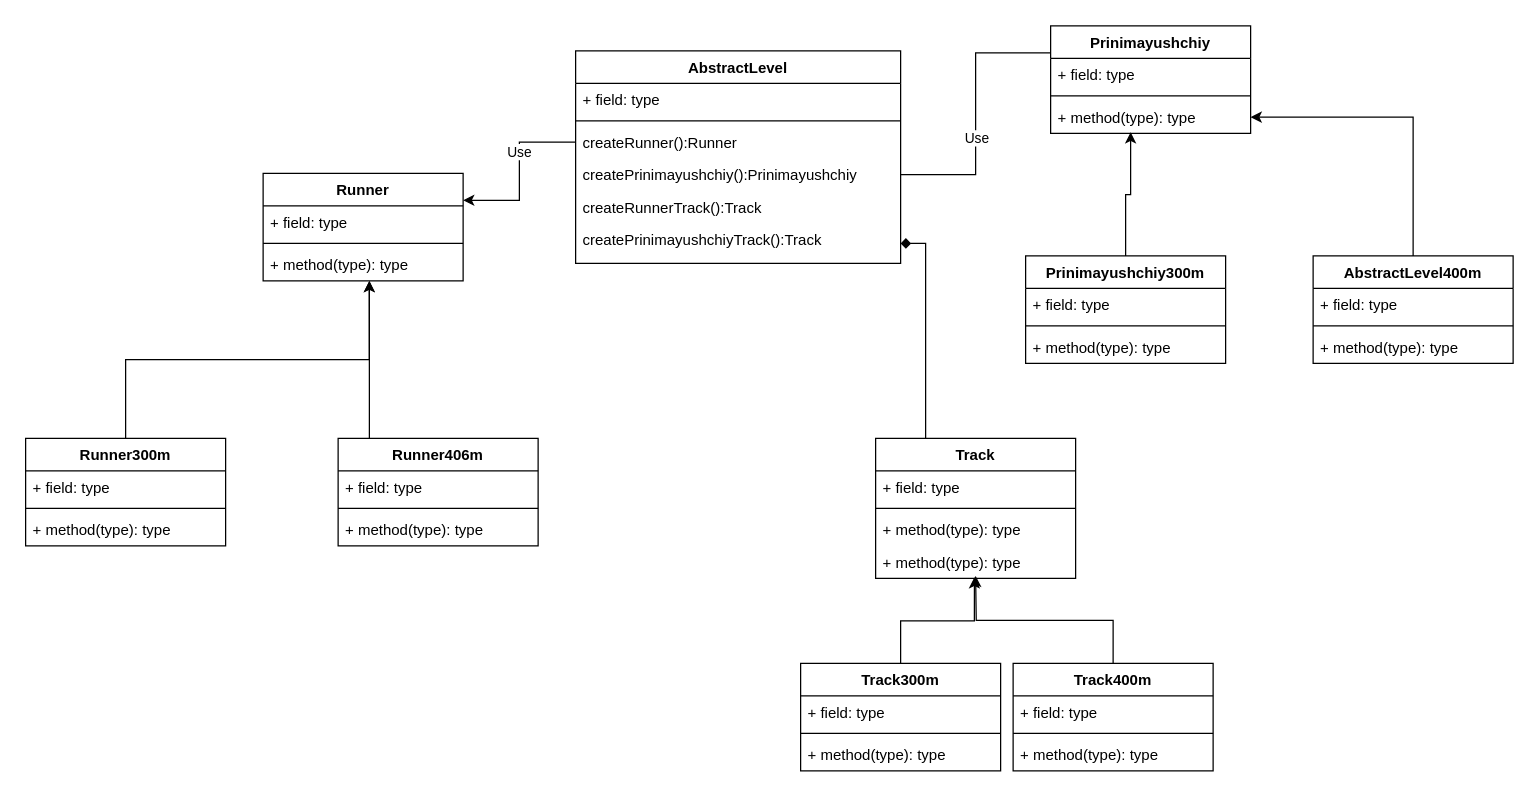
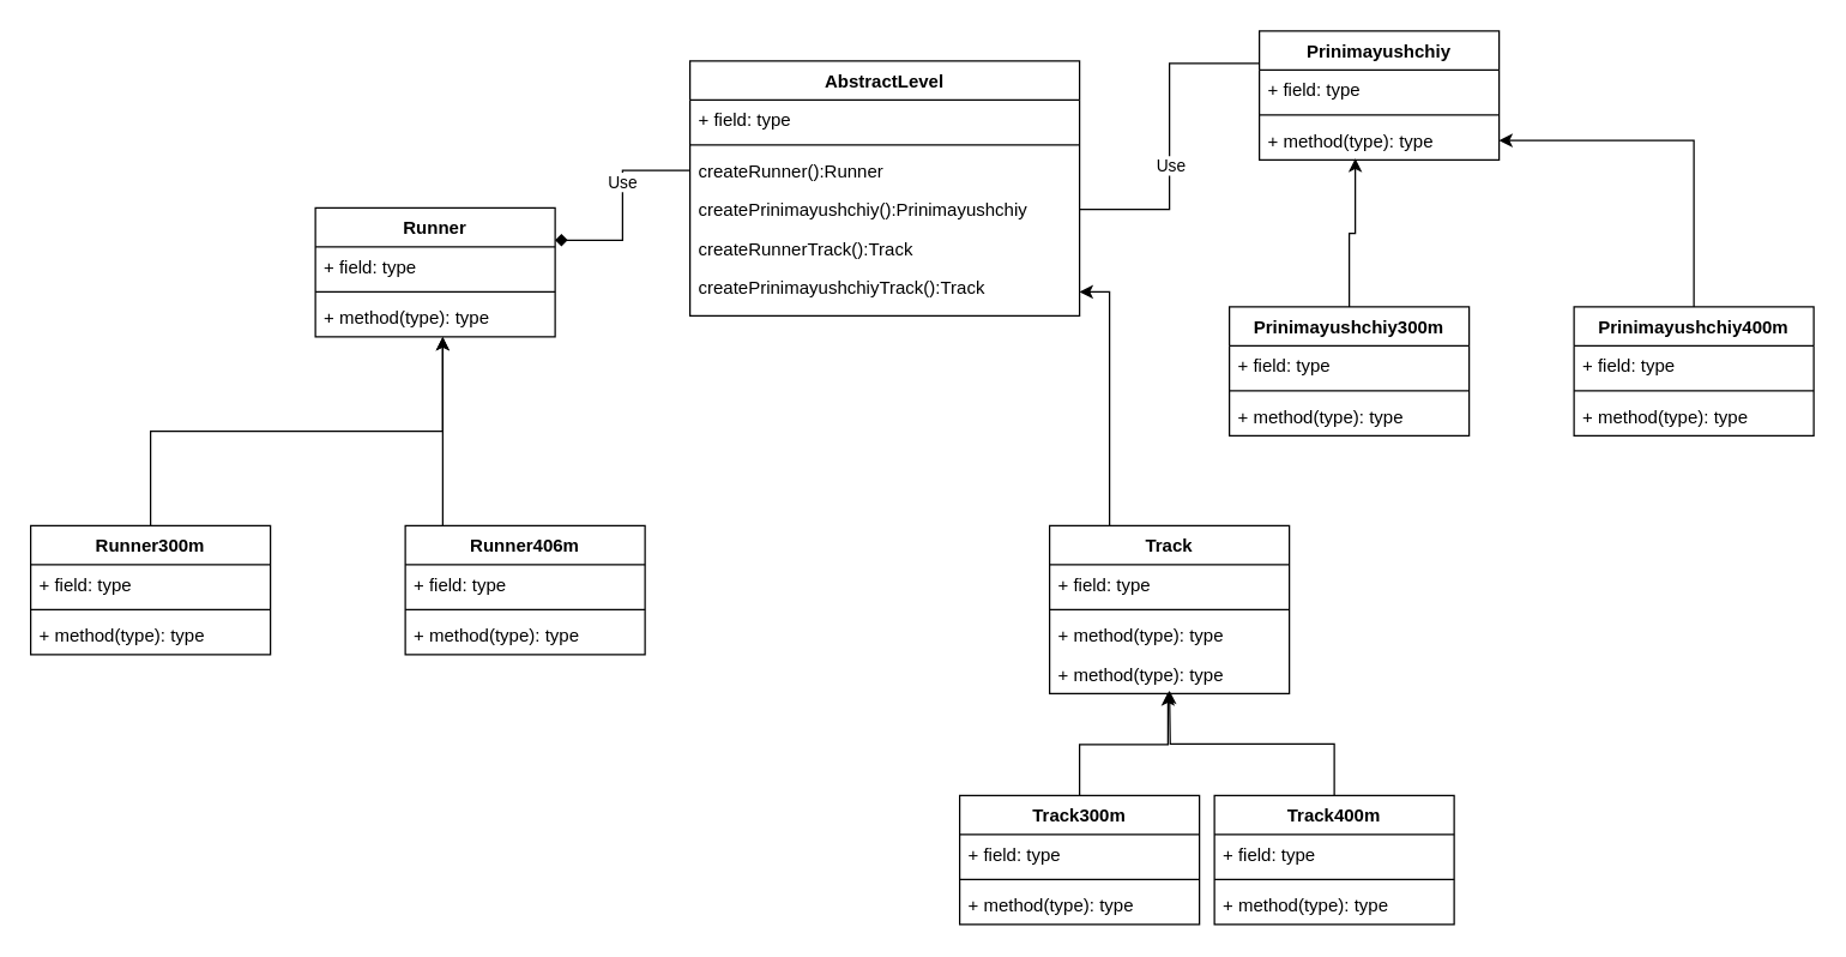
  <mxCell id="0" />
  <mxCell id="1" parent="0" />
  <mxCell id="2" value="Runner" style="swimlane;fontStyle=1;align=center;verticalAlign=top;childLayout=stackLayout;horizontal=1;startSize=26;horizontalStack=0;resizeParent=1;resizeParentMax=0;resizeLast=0;collapsible=1;marginBottom=0;" parent="1" vertex="1"><mxGeometry x="210" y="138" width="160" height="86" as="geometry" /></mxCell>
  <mxCell id="3" value="+ field: type" style="text;strokeColor=none;fillColor=none;align=left;verticalAlign=top;spacingLeft=4;spacingRight=4;overflow=hidden;rotatable=0;points=[[0,0.5],[1,0.5]];portConstraint=eastwest;" parent="2" vertex="1"><mxGeometry y="26" width="160" height="26" as="geometry" /></mxCell>
  <mxCell id="4" value="" style="line;strokeWidth=1;fillColor=none;align=left;verticalAlign=middle;spacingTop=-1;spacingLeft=3;spacingRight=3;rotatable=0;labelPosition=right;points=[];portConstraint=eastwest;strokeColor=inherit;" parent="2" vertex="1"><mxGeometry y="52" width="160" height="8" as="geometry" /></mxCell>
  <mxCell id="5" value="+ method(type): type" style="text;strokeColor=none;fillColor=none;align=left;verticalAlign=top;spacingLeft=4;spacingRight=4;overflow=hidden;rotatable=0;points=[[0,0.5],[1,0.5]];portConstraint=eastwest;" parent="2" vertex="1"><mxGeometry y="60" width="160" height="26" as="geometry" /></mxCell>
  <mxCell id="6" value="Prinimayushchiy" style="swimlane;fontStyle=1;align=center;verticalAlign=top;childLayout=stackLayout;horizontal=1;startSize=26;horizontalStack=0;resizeParent=1;resizeParentMax=0;resizeLast=0;collapsible=1;marginBottom=0;" parent="1" vertex="1"><mxGeometry x="840" y="20" width="160" height="86" as="geometry" /></mxCell>
  <mxCell id="7" value="+ field: type" style="text;strokeColor=none;fillColor=none;align=left;verticalAlign=top;spacingLeft=4;spacingRight=4;overflow=hidden;rotatable=0;points=[[0,0.5],[1,0.5]];portConstraint=eastwest;" parent="6" vertex="1"><mxGeometry y="26" width="160" height="26" as="geometry" /></mxCell>
  <mxCell id="8" value="" style="line;strokeWidth=1;fillColor=none;align=left;verticalAlign=middle;spacingTop=-1;spacingLeft=3;spacingRight=3;rotatable=0;labelPosition=right;points=[];portConstraint=eastwest;strokeColor=inherit;" parent="6" vertex="1"><mxGeometry y="52" width="160" height="8" as="geometry" /></mxCell>
  <mxCell id="9" value="+ method(type): type" style="text;strokeColor=none;fillColor=none;align=left;verticalAlign=top;spacingLeft=4;spacingRight=4;overflow=hidden;rotatable=0;points=[[0,0.5],[1,0.5]];portConstraint=eastwest;" parent="6" vertex="1"><mxGeometry y="60" width="160" height="26" as="geometry" /></mxCell>
- <mxCell id="10" style="edgeStyle=orthogonalEdgeStyle;rounded=0;orthogonalLoop=1;jettySize=auto;html=1;exitX=0.25;exitY=0;exitDx=0;exitDy=0;entryX=1;entryY=0.5;entryDx=0;entryDy=0;endArrow=diamond;" parent="1" source="11" target="22" edge="1"><mxGeometry relative="1" as="geometry" /></mxCell>
+ <mxCell id="10" style="edgeStyle=orthogonalEdgeStyle;rounded=0;orthogonalLoop=1;jettySize=auto;html=1;exitX=0.25;exitY=0;exitDx=0;exitDy=0;entryX=1;entryY=0.5;entryDx=0;entryDy=0;" parent="1" source="11" target="22" edge="1"><mxGeometry relative="1" as="geometry" /></mxCell>
  <mxCell id="11" value="Track" style="swimlane;fontStyle=1;align=center;verticalAlign=top;childLayout=stackLayout;horizontal=1;startSize=26;horizontalStack=0;resizeParent=1;resizeParentMax=0;resizeLast=0;collapsible=1;marginBottom=0;" parent="1" vertex="1"><mxGeometry x="700" y="350" width="160" height="112" as="geometry" /></mxCell>
  <mxCell id="12" value="+ field: type" style="text;strokeColor=none;fillColor=none;align=left;verticalAlign=top;spacingLeft=4;spacingRight=4;overflow=hidden;rotatable=0;points=[[0,0.5],[1,0.5]];portConstraint=eastwest;" parent="11" vertex="1"><mxGeometry y="26" width="160" height="26" as="geometry" /></mxCell>
  <mxCell id="13" value="" style="line;strokeWidth=1;fillColor=none;align=left;verticalAlign=middle;spacingTop=-1;spacingLeft=3;spacingRight=3;rotatable=0;labelPosition=right;points=[];portConstraint=eastwest;strokeColor=inherit;" parent="11" vertex="1"><mxGeometry y="52" width="160" height="8" as="geometry" /></mxCell>
  <mxCell id="14" value="+ method(type): type" style="text;strokeColor=none;fillColor=none;align=left;verticalAlign=top;spacingLeft=4;spacingRight=4;overflow=hidden;rotatable=0;points=[[0,0.5],[1,0.5]];portConstraint=eastwest;" parent="11" vertex="1"><mxGeometry y="60" width="160" height="26" as="geometry" /></mxCell>
  <mxCell id="15" value="+ method(type): type" style="text;strokeColor=none;fillColor=none;align=left;verticalAlign=top;spacingLeft=4;spacingRight=4;overflow=hidden;rotatable=0;points=[[0,0.5],[1,0.5]];portConstraint=eastwest;" parent="11" vertex="1"><mxGeometry y="86" width="160" height="26" as="geometry" /></mxCell>
  <mxCell id="16" value="AbstractLevel" style="swimlane;fontStyle=1;align=center;verticalAlign=top;childLayout=stackLayout;horizontal=1;startSize=26;horizontalStack=0;resizeParent=1;resizeParentMax=0;resizeLast=0;collapsible=1;marginBottom=0;" parent="1" vertex="1"><mxGeometry x="460" y="40" width="260" height="170" as="geometry" /></mxCell>
  <mxCell id="17" value="+ field: type" style="text;strokeColor=none;fillColor=none;align=left;verticalAlign=top;spacingLeft=4;spacingRight=4;overflow=hidden;rotatable=0;points=[[0,0.5],[1,0.5]];portConstraint=eastwest;" parent="16" vertex="1"><mxGeometry y="26" width="260" height="26" as="geometry" /></mxCell>
  <mxCell id="18" value="" style="line;strokeWidth=1;fillColor=none;align=left;verticalAlign=middle;spacingTop=-1;spacingLeft=3;spacingRight=3;rotatable=0;labelPosition=right;points=[];portConstraint=eastwest;strokeColor=inherit;" parent="16" vertex="1"><mxGeometry y="52" width="260" height="8" as="geometry" /></mxCell>
  <mxCell id="19" value="createRunner():Runner" style="text;strokeColor=none;fillColor=none;align=left;verticalAlign=top;spacingLeft=4;spacingRight=4;overflow=hidden;rotatable=0;points=[[0,0.5],[1,0.5]];portConstraint=eastwest;" parent="16" vertex="1"><mxGeometry y="60" width="260" height="26" as="geometry" /></mxCell>
  <mxCell id="20" value="createPrinimayushchiy():Prinimayushchiy" style="text;strokeColor=none;fillColor=none;align=left;verticalAlign=top;spacingLeft=4;spacingRight=4;overflow=hidden;rotatable=0;points=[[0,0.5],[1,0.5]];portConstraint=eastwest;" parent="16" vertex="1"><mxGeometry y="86" width="260" height="26" as="geometry" /></mxCell>
  <mxCell id="21" value="createRunnerTrack():Track" style="text;strokeColor=none;fillColor=none;align=left;verticalAlign=top;spacingLeft=4;spacingRight=4;overflow=hidden;rotatable=0;points=[[0,0.5],[1,0.5]];portConstraint=eastwest;" parent="16" vertex="1"><mxGeometry y="112" width="260" height="26" as="geometry" /></mxCell>
  <mxCell id="22" value="createPrinimayushchiyTrack():Track&#10;" style="text;strokeColor=none;fillColor=none;align=left;verticalAlign=top;spacingLeft=4;spacingRight=4;overflow=hidden;rotatable=0;points=[[0,0.5],[1,0.5]];portConstraint=eastwest;" parent="16" vertex="1"><mxGeometry y="138" width="260" height="32" as="geometry" /></mxCell>
- <mxCell id="23" style="edgeStyle=orthogonalEdgeStyle;rounded=0;orthogonalLoop=1;jettySize=auto;html=1;exitX=0;exitY=0.5;exitDx=0;exitDy=0;entryX=1;entryY=0.25;entryDx=0;entryDy=0;" parent="1" source="19" target="2" edge="1"><mxGeometry relative="1" as="geometry" /></mxCell>
+ <mxCell id="23" style="edgeStyle=orthogonalEdgeStyle;rounded=0;orthogonalLoop=1;jettySize=auto;html=1;exitX=0;exitY=0.5;exitDx=0;exitDy=0;entryX=1;entryY=0.25;entryDx=0;entryDy=0;endArrow=diamond;" parent="1" source="19" target="2" edge="1"><mxGeometry relative="1" as="geometry" /></mxCell>
  <mxCell id="24" value="Use" style="edgeLabel;html=1;align=center;verticalAlign=middle;resizable=0;points=[];" parent="23" vertex="1" connectable="0"><mxGeometry x="-0.231" y="-1" relative="1" as="geometry"><mxPoint as="offset" /></mxGeometry></mxCell>
  <mxCell id="25" style="edgeStyle=orthogonalEdgeStyle;rounded=0;orthogonalLoop=1;jettySize=auto;html=1;exitX=1;exitY=0.5;exitDx=0;exitDy=0;entryX=0;entryY=0.25;entryDx=0;entryDy=0;endArrow=none;" parent="1" source="20" target="6" edge="1"><mxGeometry relative="1" as="geometry" /></mxCell>
  <mxCell id="26" value="Use" style="edgeLabel;html=1;align=center;verticalAlign=middle;resizable=0;points=[];" parent="25" vertex="1" connectable="0"><mxGeometry x="-0.169" relative="1" as="geometry"><mxPoint as="offset" /></mxGeometry></mxCell>
  <mxCell id="27" style="edgeStyle=orthogonalEdgeStyle;rounded=0;orthogonalLoop=1;jettySize=auto;html=1;exitX=0.5;exitY=0;exitDx=0;exitDy=0;entryX=0.531;entryY=1;entryDx=0;entryDy=0;entryPerimeter=0;" parent="1" source="28" target="5" edge="1"><mxGeometry relative="1" as="geometry" /></mxCell>
  <mxCell id="28" value="Runner300m" style="swimlane;fontStyle=1;align=center;verticalAlign=top;childLayout=stackLayout;horizontal=1;startSize=26;horizontalStack=0;resizeParent=1;resizeParentMax=0;resizeLast=0;collapsible=1;marginBottom=0;" parent="1" vertex="1"><mxGeometry x="20" y="350" width="160" height="86" as="geometry" /></mxCell>
  <mxCell id="29" value="+ field: type" style="text;strokeColor=none;fillColor=none;align=left;verticalAlign=top;spacingLeft=4;spacingRight=4;overflow=hidden;rotatable=0;points=[[0,0.5],[1,0.5]];portConstraint=eastwest;" parent="28" vertex="1"><mxGeometry y="26" width="160" height="26" as="geometry" /></mxCell>
  <mxCell id="30" value="" style="line;strokeWidth=1;fillColor=none;align=left;verticalAlign=middle;spacingTop=-1;spacingLeft=3;spacingRight=3;rotatable=0;labelPosition=right;points=[];portConstraint=eastwest;strokeColor=inherit;" parent="28" vertex="1"><mxGeometry y="52" width="160" height="8" as="geometry" /></mxCell>
  <mxCell id="31" value="+ method(type): type" style="text;strokeColor=none;fillColor=none;align=left;verticalAlign=top;spacingLeft=4;spacingRight=4;overflow=hidden;rotatable=0;points=[[0,0.5],[1,0.5]];portConstraint=eastwest;" parent="28" vertex="1"><mxGeometry y="60" width="160" height="26" as="geometry" /></mxCell>
  <mxCell id="32" style="edgeStyle=orthogonalEdgeStyle;rounded=0;orthogonalLoop=1;jettySize=auto;html=1;entryX=0.531;entryY=1;entryDx=0;entryDy=0;entryPerimeter=0;" parent="1" source="33" target="5" edge="1"><mxGeometry relative="1" as="geometry"><Array as="points"><mxPoint x="295" y="310" /><mxPoint x="295" y="310" /></Array></mxGeometry></mxCell>
  <mxCell id="33" value="Runner406m" style="swimlane;fontStyle=1;align=center;verticalAlign=top;childLayout=stackLayout;horizontal=1;startSize=26;horizontalStack=0;resizeParent=1;resizeParentMax=0;resizeLast=0;collapsible=1;marginBottom=0;" parent="1" vertex="1"><mxGeometry x="270" y="350" width="160" height="86" as="geometry" /></mxCell>
  <mxCell id="34" value="+ field: type" style="text;strokeColor=none;fillColor=none;align=left;verticalAlign=top;spacingLeft=4;spacingRight=4;overflow=hidden;rotatable=0;points=[[0,0.5],[1,0.5]];portConstraint=eastwest;" parent="33" vertex="1"><mxGeometry y="26" width="160" height="26" as="geometry" /></mxCell>
  <mxCell id="35" value="" style="line;strokeWidth=1;fillColor=none;align=left;verticalAlign=middle;spacingTop=-1;spacingLeft=3;spacingRight=3;rotatable=0;labelPosition=right;points=[];portConstraint=eastwest;strokeColor=inherit;" parent="33" vertex="1"><mxGeometry y="52" width="160" height="8" as="geometry" /></mxCell>
  <mxCell id="36" value="+ method(type): type" style="text;strokeColor=none;fillColor=none;align=left;verticalAlign=top;spacingLeft=4;spacingRight=4;overflow=hidden;rotatable=0;points=[[0,0.5],[1,0.5]];portConstraint=eastwest;" parent="33" vertex="1"><mxGeometry y="60" width="160" height="26" as="geometry" /></mxCell>
  <mxCell id="37" style="edgeStyle=orthogonalEdgeStyle;rounded=0;orthogonalLoop=1;jettySize=auto;html=1;exitX=0.5;exitY=0;exitDx=0;exitDy=0;entryX=0.4;entryY=0.962;entryDx=0;entryDy=0;entryPerimeter=0;" parent="1" source="38" target="9" edge="1"><mxGeometry relative="1" as="geometry" /></mxCell>
  <mxCell id="38" value="Prinimayushchiy300m" style="swimlane;fontStyle=1;align=center;verticalAlign=top;childLayout=stackLayout;horizontal=1;startSize=26;horizontalStack=0;resizeParent=1;resizeParentMax=0;resizeLast=0;collapsible=1;marginBottom=0;" parent="1" vertex="1"><mxGeometry x="820" y="204" width="160" height="86" as="geometry" /></mxCell>
  <mxCell id="39" value="+ field: type" style="text;strokeColor=none;fillColor=none;align=left;verticalAlign=top;spacingLeft=4;spacingRight=4;overflow=hidden;rotatable=0;points=[[0,0.5],[1,0.5]];portConstraint=eastwest;" parent="38" vertex="1"><mxGeometry y="26" width="160" height="26" as="geometry" /></mxCell>
  <mxCell id="40" value="" style="line;strokeWidth=1;fillColor=none;align=left;verticalAlign=middle;spacingTop=-1;spacingLeft=3;spacingRight=3;rotatable=0;labelPosition=right;points=[];portConstraint=eastwest;strokeColor=inherit;" parent="38" vertex="1"><mxGeometry y="52" width="160" height="8" as="geometry" /></mxCell>
  <mxCell id="41" value="+ method(type): type" style="text;strokeColor=none;fillColor=none;align=left;verticalAlign=top;spacingLeft=4;spacingRight=4;overflow=hidden;rotatable=0;points=[[0,0.5],[1,0.5]];portConstraint=eastwest;" parent="38" vertex="1"><mxGeometry y="60" width="160" height="26" as="geometry" /></mxCell>
  <mxCell id="42" style="edgeStyle=orthogonalEdgeStyle;rounded=0;orthogonalLoop=1;jettySize=auto;html=1;exitX=0.5;exitY=0;exitDx=0;exitDy=0;entryX=1;entryY=0.5;entryDx=0;entryDy=0;" parent="1" source="43" target="9" edge="1"><mxGeometry relative="1" as="geometry" /></mxCell>
- <mxCell id="43" value="AbstractLevel400m" style="swimlane;fontStyle=1;align=center;verticalAlign=top;childLayout=stackLayout;horizontal=1;startSize=26;horizontalStack=0;resizeParent=1;resizeParentMax=0;resizeLast=0;collapsible=1;marginBottom=0;" parent="1" vertex="1"><mxGeometry x="1050" y="204" width="160" height="86" as="geometry" /></mxCell>
+ <mxCell id="43" value="Prinimayushchiy400m" style="swimlane;fontStyle=1;align=center;verticalAlign=top;childLayout=stackLayout;horizontal=1;startSize=26;horizontalStack=0;resizeParent=1;resizeParentMax=0;resizeLast=0;collapsible=1;marginBottom=0;" parent="1" vertex="1"><mxGeometry x="1050" y="204" width="160" height="86" as="geometry" /></mxCell>
  <mxCell id="44" value="+ field: type" style="text;strokeColor=none;fillColor=none;align=left;verticalAlign=top;spacingLeft=4;spacingRight=4;overflow=hidden;rotatable=0;points=[[0,0.5],[1,0.5]];portConstraint=eastwest;" parent="43" vertex="1"><mxGeometry y="26" width="160" height="26" as="geometry" /></mxCell>
  <mxCell id="45" value="" style="line;strokeWidth=1;fillColor=none;align=left;verticalAlign=middle;spacingTop=-1;spacingLeft=3;spacingRight=3;rotatable=0;labelPosition=right;points=[];portConstraint=eastwest;strokeColor=inherit;" parent="43" vertex="1"><mxGeometry y="52" width="160" height="8" as="geometry" /></mxCell>
  <mxCell id="46" value="+ method(type): type" style="text;strokeColor=none;fillColor=none;align=left;verticalAlign=top;spacingLeft=4;spacingRight=4;overflow=hidden;rotatable=0;points=[[0,0.5],[1,0.5]];portConstraint=eastwest;" parent="43" vertex="1"><mxGeometry y="60" width="160" height="26" as="geometry" /></mxCell>
  <mxCell id="47" style="edgeStyle=orthogonalEdgeStyle;rounded=0;orthogonalLoop=1;jettySize=auto;html=1;exitX=0.5;exitY=0;exitDx=0;exitDy=0;entryX=0.494;entryY=0.962;entryDx=0;entryDy=0;entryPerimeter=0;" parent="1" source="48" target="15" edge="1"><mxGeometry relative="1" as="geometry" /></mxCell>
  <mxCell id="48" value="Track300m" style="swimlane;fontStyle=1;align=center;verticalAlign=top;childLayout=stackLayout;horizontal=1;startSize=26;horizontalStack=0;resizeParent=1;resizeParentMax=0;resizeLast=0;collapsible=1;marginBottom=0;" parent="1" vertex="1"><mxGeometry x="640" y="530" width="160" height="86" as="geometry" /></mxCell>
  <mxCell id="49" value="+ field: type" style="text;strokeColor=none;fillColor=none;align=left;verticalAlign=top;spacingLeft=4;spacingRight=4;overflow=hidden;rotatable=0;points=[[0,0.5],[1,0.5]];portConstraint=eastwest;" parent="48" vertex="1"><mxGeometry y="26" width="160" height="26" as="geometry" /></mxCell>
  <mxCell id="50" value="" style="line;strokeWidth=1;fillColor=none;align=left;verticalAlign=middle;spacingTop=-1;spacingLeft=3;spacingRight=3;rotatable=0;labelPosition=right;points=[];portConstraint=eastwest;strokeColor=inherit;" parent="48" vertex="1"><mxGeometry y="52" width="160" height="8" as="geometry" /></mxCell>
  <mxCell id="51" value="+ method(type): type" style="text;strokeColor=none;fillColor=none;align=left;verticalAlign=top;spacingLeft=4;spacingRight=4;overflow=hidden;rotatable=0;points=[[0,0.5],[1,0.5]];portConstraint=eastwest;" parent="48" vertex="1"><mxGeometry y="60" width="160" height="26" as="geometry" /></mxCell>
  <mxCell id="52" style="edgeStyle=orthogonalEdgeStyle;rounded=0;orthogonalLoop=1;jettySize=auto;html=1;exitX=0.5;exitY=0;exitDx=0;exitDy=0;" parent="1" source="53" edge="1"><mxGeometry relative="1" as="geometry"><mxPoint x="780" y="460" as="targetPoint" /></mxGeometry></mxCell>
  <mxCell id="53" value="Track400m" style="swimlane;fontStyle=1;align=center;verticalAlign=top;childLayout=stackLayout;horizontal=1;startSize=26;horizontalStack=0;resizeParent=1;resizeParentMax=0;resizeLast=0;collapsible=1;marginBottom=0;" parent="1" vertex="1"><mxGeometry x="810" y="530" width="160" height="86" as="geometry" /></mxCell>
  <mxCell id="54" value="+ field: type" style="text;strokeColor=none;fillColor=none;align=left;verticalAlign=top;spacingLeft=4;spacingRight=4;overflow=hidden;rotatable=0;points=[[0,0.5],[1,0.5]];portConstraint=eastwest;" parent="53" vertex="1"><mxGeometry y="26" width="160" height="26" as="geometry" /></mxCell>
  <mxCell id="55" value="" style="line;strokeWidth=1;fillColor=none;align=left;verticalAlign=middle;spacingTop=-1;spacingLeft=3;spacingRight=3;rotatable=0;labelPosition=right;points=[];portConstraint=eastwest;strokeColor=inherit;" parent="53" vertex="1"><mxGeometry y="52" width="160" height="8" as="geometry" /></mxCell>
  <mxCell id="56" value="+ method(type): type" style="text;strokeColor=none;fillColor=none;align=left;verticalAlign=top;spacingLeft=4;spacingRight=4;overflow=hidden;rotatable=0;points=[[0,0.5],[1,0.5]];portConstraint=eastwest;" parent="53" vertex="1"><mxGeometry y="60" width="160" height="26" as="geometry" /></mxCell>
